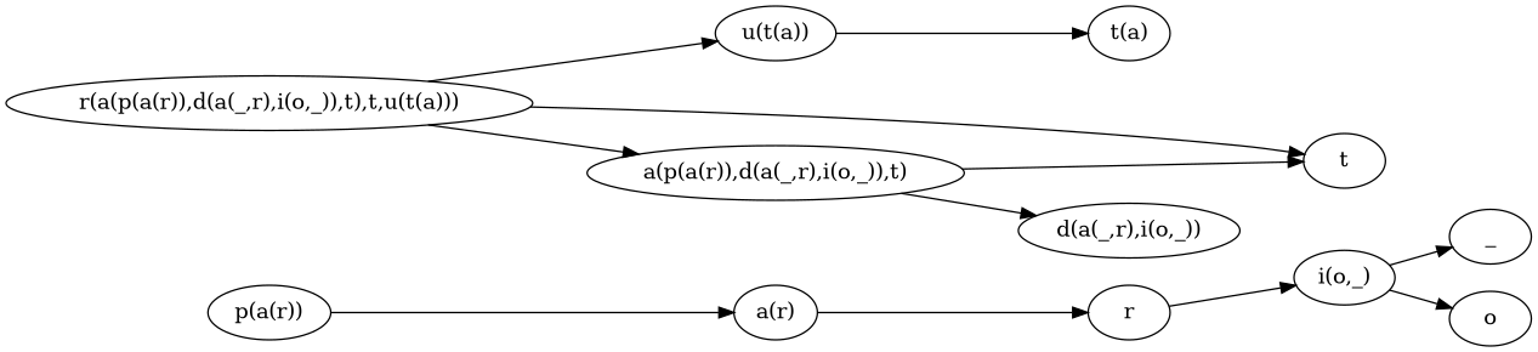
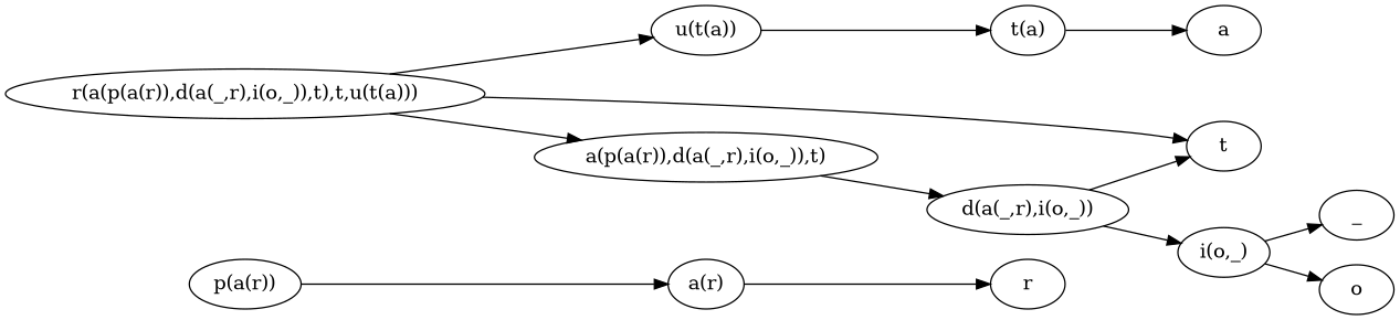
  strict digraph {
    rankdir=LR
    n1 [label="r(a(p(a(r)),d(a(_,r),i(o,_)),t),t,u(t(a)))"]
    n2 [label="a(p(a(r)),d(a(_,r),i(o,_)),t)"]
    n3 [label=t]
    n4 [label="u(t(a))"]
    n5 [label="d(a(_,r),i(o,_))"]
    n6 [label="t(a)"]
    n7 [label="p(a(r))"]
    n8 [label="a(r)"]
    n9 [label="i(o,_)"]
+   n10 [label=a]
    n11 [label=r]
    n12 [label=_]
    n13 [label=o]
    n1 -> n2
    n1 -> n3
    n1 -> n4
-   n2 -> n3
+   n5 -> n3
    n2 -> n5
    n4 -> n6
-   n11 -> n9
+   n5 -> n9
+   n6 -> n10
    n7 -> n8
    n8 -> n11
    n9 -> n12
    n9 -> n13
  }
